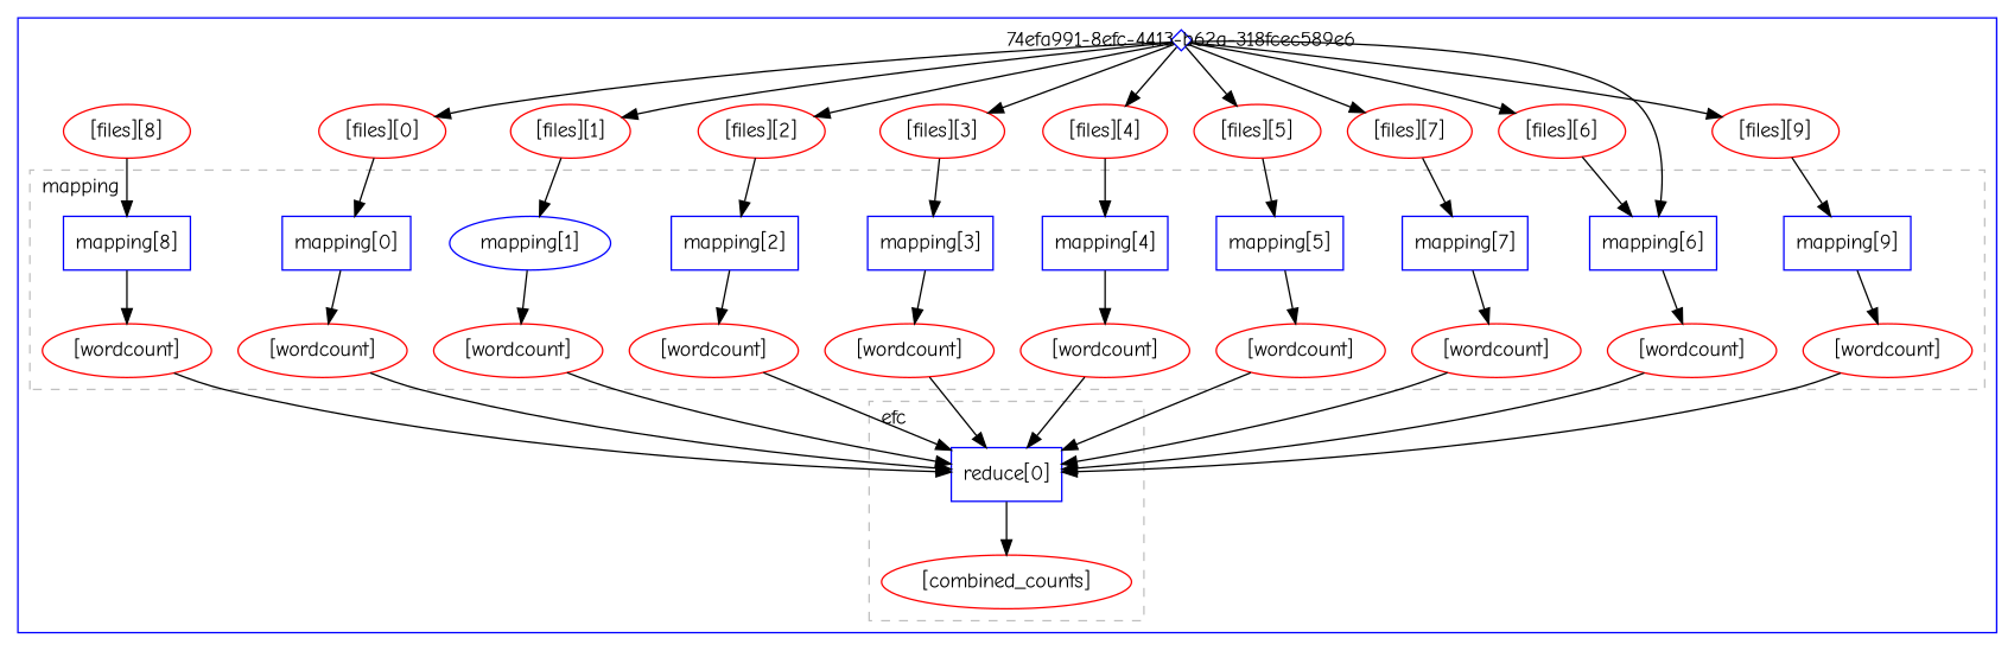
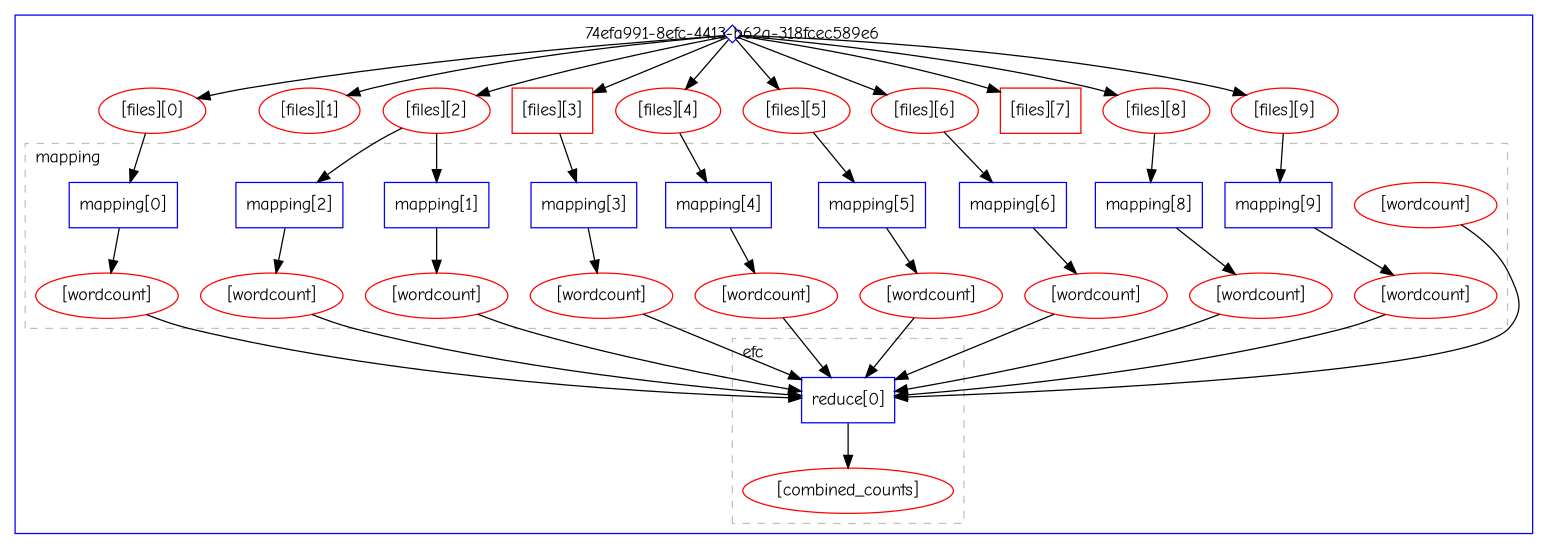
  digraph {
    fontname="Comic Neue"
    node [color=red fontname="Comic Neue"]
    edge [fontname="Comic Neue"]
    n1 [color=blue label="reduce[0]" shape=box]
    n2 [label="[combined_counts]"]
    n3 [color=blue label="mapping[0]" shape=box]
    n4 [label="[wordcount]"]
-   n5 [color=blue label="mapping[1]" shape=ellipse]
+   n5 [color=blue label="mapping[1]" shape=box]
    n6 [label="[wordcount]"]
    n7 [color=blue label="mapping[2]" shape=box]
    n8 [label="[wordcount]"]
    n9 [color=blue label="mapping[3]" shape=box]
    n10 [label="[wordcount]"]
    n11 [color=blue label="mapping[4]" shape=box]
    n12 [label="[wordcount]"]
    n13 [color=blue label="mapping[5]" shape=box]
    n14 [label="[wordcount]"]
    n15 [color=blue label="mapping[6]" shape=box]
    n16 [label="[wordcount]"]
-   n17 [color=blue label="mapping[7]" shape=box]
    n18 [label="[wordcount]"]
    n19 [color=blue label="mapping[8]" shape=box]
    n20 [label="[wordcount]"]
    n21 [color=blue label="mapping[9]" shape=box]
    n22 [label="[wordcount]"]
    n23 [color=blue fixedsize=True height=0.2 label="74efa991-8efc-4413-b62a-318fcec589e6" shape=diamond width=0.2]
    n24 [label="[files][0]"]
    n25 [label="[files][1]"]
    n26 [label="[files][2]"]
-   n27 [label="[files][3]"]
+   n27 [label="[files][3]" shape=box]
    n28 [label="[files][4]"]
    n29 [label="[files][5]"]
    n30 [label="[files][6]"]
-   n31 [label="[files][7]"]
+   n31 [label="[files][7]" shape=box]
    n32 [label="[files][8]"]
    n33 [label="[files][9]"]
    subgraph cluster_1 {
      color=blue
      style=solid
      n23
      n24
      n25
      n26
      n27
      n28
      n29
      n30
      n31
      n32
      n33
      subgraph cluster_2 {
        color=grey
        label=init
        labeljust=l
        style=dashed
      }
      subgraph cluster_3 {
        color=grey
        label=efc
        labeljust=l
        style=dashed
        n1
        n2
      }
      subgraph cluster_4 {
        color=grey
        label=mapping
        labeljust=l
        style=dashed
        n3
        n4
        n5
        n6
        n7
        n8
        n9
        n10
        n11
        n12
        n13
        n14
        n15
        n16
-       n17
        n18
        n19
        n20
        n21
        n22
      }
    }
    n1 -> n2
    n3 -> n4
    n4 -> n1
    n5 -> n6
    n6 -> n1
    n7 -> n8
    n8 -> n1
    n9 -> n10
    n10 -> n1
    n11 -> n12
    n12 -> n1
    n13 -> n14
    n14 -> n1
    n15 -> n16
    n16 -> n1
-   n17 -> n18
    n18 -> n1
    n19 -> n20
    n20 -> n1
    n21 -> n22
    n22 -> n1
    n23 -> n24
    n23 -> n25
    n23 -> n26
    n23 -> n27
    n23 -> n28
    n23 -> n29
    n23 -> n30
    n23 -> n31
-   n23 -> n15
+   n23 -> n32
    n23 -> n33
    n24 -> n3
-   n25 -> n5
+   n26 -> n5
    n26 -> n7
    n27 -> n9
    n28 -> n11
    n29 -> n13
    n30 -> n15
-   n31 -> n17
    n32 -> n19
    n33 -> n21
  }
